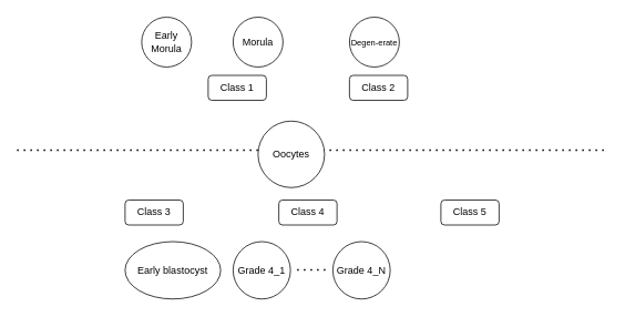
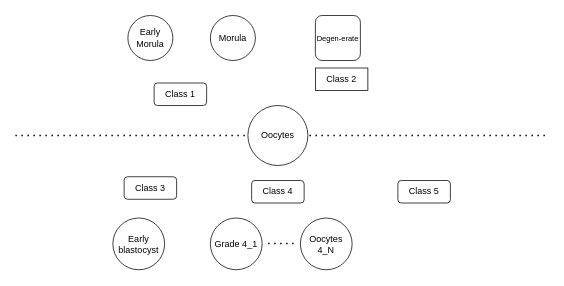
  <mxCell id="0" />
  <mxCell id="1" parent="0" />
  <mxCell id="2" value="" style="endArrow=none;dashed=1;html=1;dashPattern=1 3;strokeWidth=2;rounded=0;" edge="1" parent="1"><mxGeometry width="50" height="50" relative="1" as="geometry"><mxPoint x="20" y="180" as="sourcePoint" /><mxPoint x="730" y="180" as="targetPoint" /></mxGeometry></mxCell>
- <mxCell id="3" value="Oocytes" style="ellipse;whiteSpace=wrap;html=1;aspect=fixed;" vertex="1" parent="1"><mxGeometry x="310" y="145" width="80" height="80" as="geometry" /></mxCell>
- <mxCell id="4" value="Class 1" style="rounded=1;whiteSpace=wrap;html=1;" vertex="1" parent="1"><mxGeometry x="250" y="90" width="70" height="30" as="geometry" /></mxCell>
- <mxCell id="5" value="Class 2" style="rounded=1;whiteSpace=wrap;html=1;" vertex="1" parent="1"><mxGeometry x="420" y="90" width="70" height="30" as="geometry" /></mxCell>
+ <mxCell id="3" value="Oocytes" style="ellipse;whiteSpace=wrap;html=1;aspect=fixed;" vertex="1" parent="1"><mxGeometry x="330" y="140" width="80" height="80" as="geometry" /></mxCell>
+ <mxCell id="4" value="Class 1" style="rounded=1;whiteSpace=wrap;html=1;" vertex="1" parent="1"><mxGeometry x="205" y="110" width="70" height="30" as="geometry" /></mxCell>
+ <mxCell id="5" value="Class 2" style="whiteSpace=wrap;html=1;rounded=0;" vertex="1" parent="1"><mxGeometry x="420" y="90" width="70" height="30" as="geometry" /></mxCell>
  <mxCell id="6" value="Early Morula" style="ellipse;whiteSpace=wrap;html=1;aspect=fixed;" vertex="1" parent="1"><mxGeometry x="170" y="20" width="60" height="60" as="geometry" /></mxCell>
  <mxCell id="7" value="Morula" style="ellipse;whiteSpace=wrap;html=1;aspect=fixed;" vertex="1" parent="1"><mxGeometry x="280" y="20" width="60" height="60" as="geometry" /></mxCell>
- <mxCell id="8" value="&lt;font style=&quot;font-size: 10px;&quot;&gt;Degen-erate&lt;/font&gt;" style="ellipse;whiteSpace=wrap;html=1;aspect=fixed;" vertex="1" parent="1"><mxGeometry x="420" y="20" width="60" height="60" as="geometry" /></mxCell>
- <mxCell id="9" value="Class 3" style="rounded=1;whiteSpace=wrap;html=1;" vertex="1" parent="1"><mxGeometry x="150" y="240" width="70" height="30" as="geometry" /></mxCell>
+ <mxCell id="8" value="&lt;font style=&quot;font-size: 10px;&quot;&gt;Degen-erate&lt;/font&gt;" style="whiteSpace=wrap;html=1;aspect=fixed;rounded=1;" vertex="1" parent="1"><mxGeometry x="420" y="20" width="60" height="60" as="geometry" /></mxCell>
+ <mxCell id="9" value="Class 3" style="rounded=1;whiteSpace=wrap;html=1;" vertex="1" parent="1"><mxGeometry x="165" y="235" width="70" height="30" as="geometry" /></mxCell>
  <mxCell id="10" value="Class 4" style="rounded=1;whiteSpace=wrap;html=1;" vertex="1" parent="1"><mxGeometry x="335" y="240" width="70" height="30" as="geometry" /></mxCell>
  <mxCell id="11" value="Class 5" style="rounded=1;whiteSpace=wrap;html=1;" vertex="1" parent="1"><mxGeometry x="530" y="240" width="70" height="30" as="geometry" /></mxCell>
- <mxCell id="12" value="Early blastocyst" style="ellipse;whiteSpace=wrap;html=1;aspect=fixed;" vertex="1" parent="1"><mxGeometry x="150" y="290" width="115" height="69" as="geometry" /></mxCell>
+ <mxCell id="12" value="Early blastocyst" style="ellipse;whiteSpace=wrap;html=1;aspect=fixed;" vertex="1" parent="1"><mxGeometry x="150" y="290" width="69" height="69" as="geometry" /></mxCell>
  <mxCell id="13" value="Grade 4_1" style="ellipse;whiteSpace=wrap;html=1;aspect=fixed;" vertex="1" parent="1"><mxGeometry x="280" y="290" width="69" height="69" as="geometry" /></mxCell>
- <mxCell id="14" value="Grade 4_N" style="ellipse;whiteSpace=wrap;html=1;aspect=fixed;" vertex="1" parent="1"><mxGeometry x="400" y="290" width="69" height="69" as="geometry" /></mxCell>
+ <mxCell id="14" value="Oocytes 4_N" style="ellipse;whiteSpace=wrap;html=1;aspect=fixed;" vertex="1" parent="1"><mxGeometry x="400" y="290" width="69" height="69" as="geometry" /></mxCell>
  <mxCell id="15" value="" style="endArrow=none;dashed=1;html=1;dashPattern=1 3;strokeWidth=2;rounded=0;" edge="1" parent="1"><mxGeometry width="50" height="50" relative="1" as="geometry"><mxPoint x="357" y="324" as="sourcePoint" /><mxPoint x="392" y="324" as="targetPoint" /></mxGeometry></mxCell>
